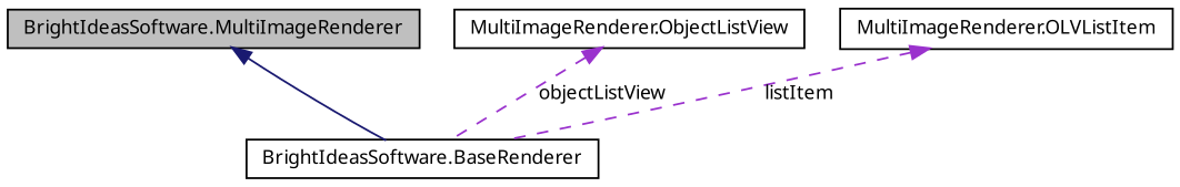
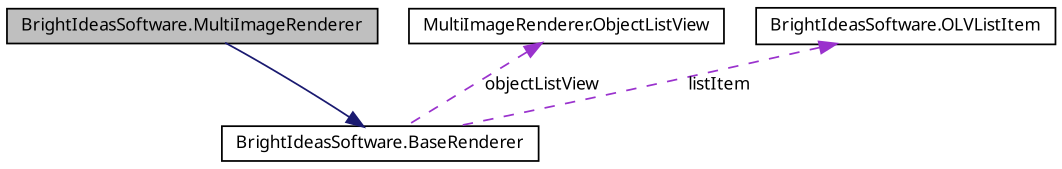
  digraph {
    node [color=black fillcolor=white fontname="FreeSans.ttf" fontsize=10 shape=record style=filled]
    edge [color=darkorchid3 dir=back fontname="FreeSans.ttf" fontsize=10 labelfontname="FreeSans.ttf" labelfontsize=10 style=dashed]
    n1 [fillcolor=grey75 fontcolor=black height=0.2 label="BrightIdeasSoftware.MultiImageRenderer" width=0.4]
    n2 [height=0.2 label="BrightIdeasSoftware.BaseRenderer" width=0.4]
    n3 [height=0.2 label="MultiImageRenderer.ObjectListView" width=0.4]
-   n4 [height=0.2 label="MultiImageRenderer.OLVListItem" width=0.4]
-   n1 -> n2 [color=midnightblue style=solid]
+   n4 [height=0.2 label="BrightIdeasSoftware.OLVListItem" width=0.4]
+   n2 -> n1 [color=midnightblue style=solid]
    n3 -> n2 [label=objectListView]
    n4 -> n2 [label=listItem]
  }
